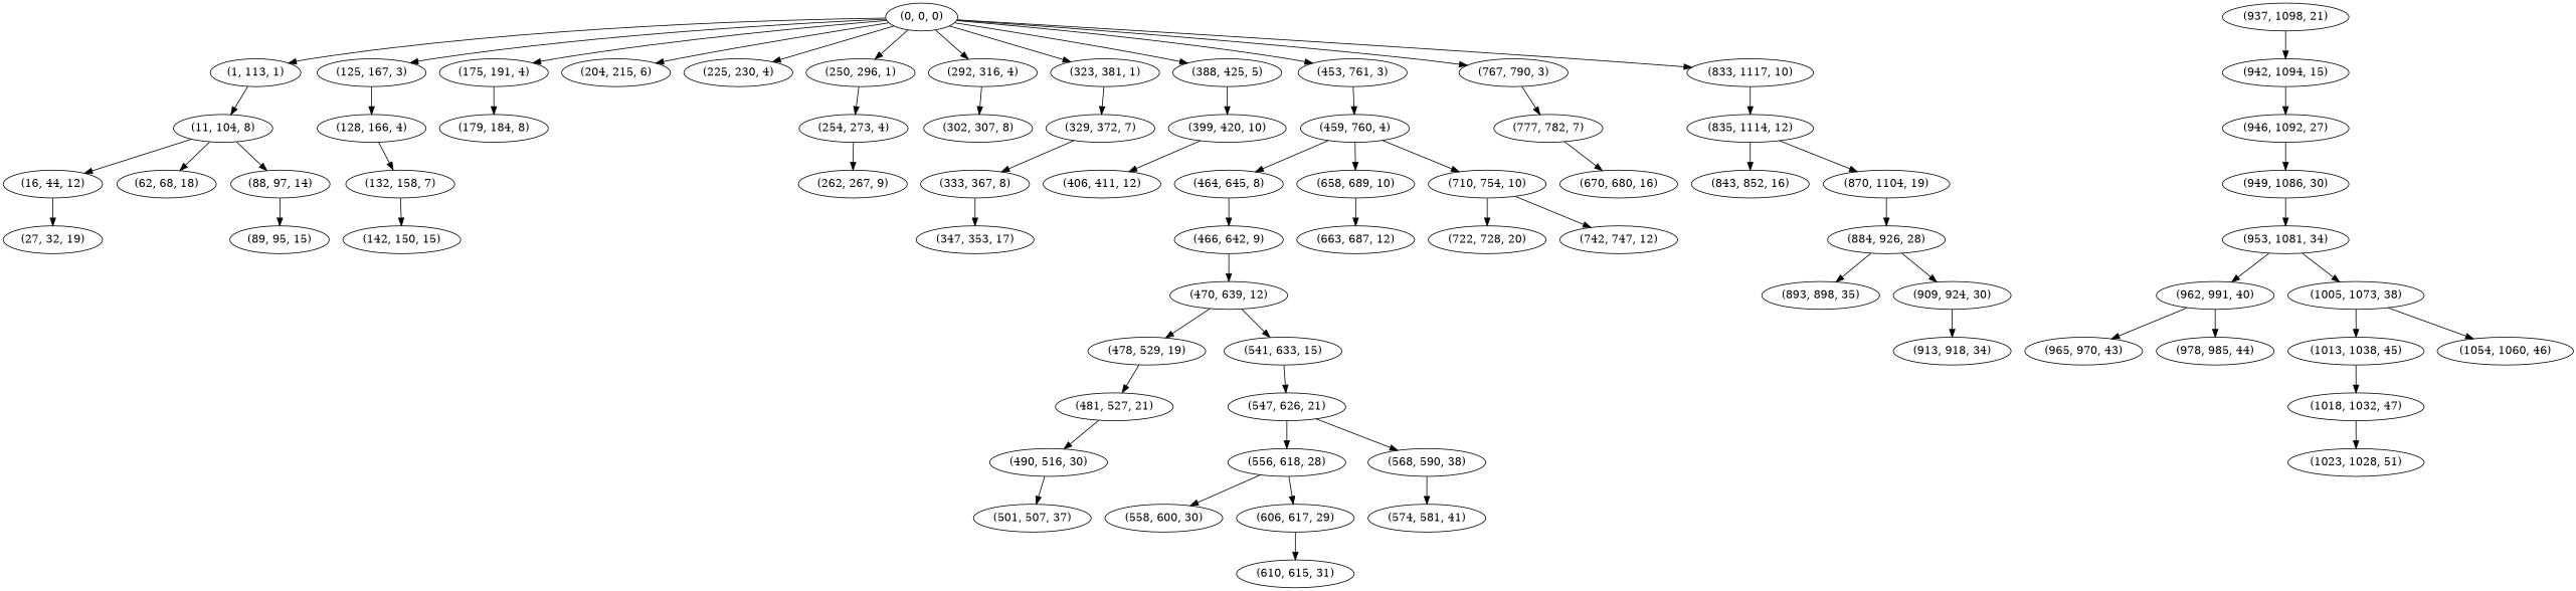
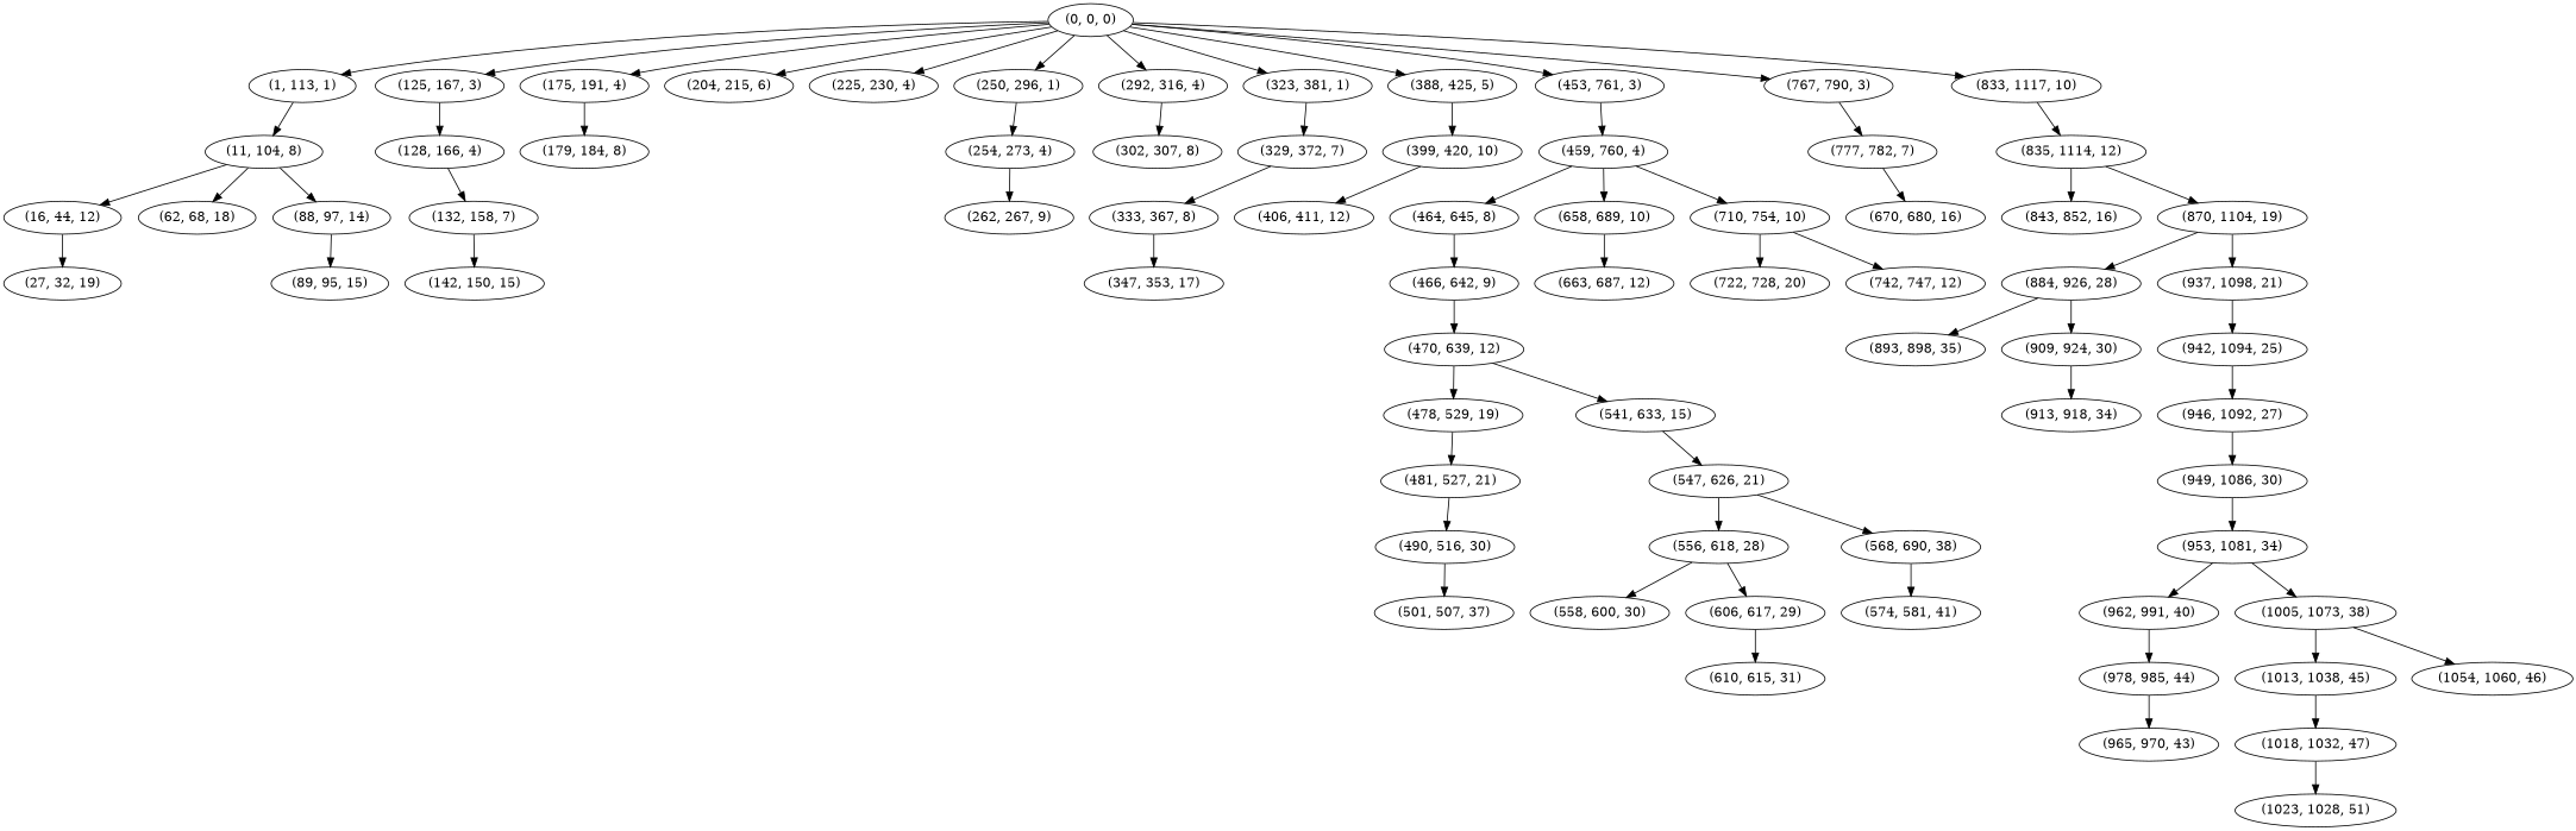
  digraph {
    "(0, 0, 0)"
    "(1, 113, 1)"
    "(125, 167, 3)"
    "(175, 191, 4)"
    "(204, 215, 6)"
    "(225, 230, 4)"
    n7 [label="(250, 296, 1)"]
    "(292, 316, 4)"
    "(323, 381, 1)"
    "(388, 425, 5)"
    "(453, 761, 3)"
    "(767, 790, 3)"
    "(833, 1117, 10)"
    "(11, 104, 8)"
    "(128, 166, 4)"
    "(179, 184, 8)"
    "(254, 273, 4)"
    "(302, 307, 8)"
    "(329, 372, 7)"
    "(399, 420, 10)"
    "(459, 760, 4)"
    "(777, 782, 7)"
    "(835, 1114, 12)"
    "(16, 44, 12)"
    "(62, 68, 18)"
    "(88, 97, 14)"
    "(27, 32, 19)"
    "(89, 95, 15)"
    "(132, 158, 7)"
    "(142, 150, 15)"
    "(262, 267, 9)"
    "(333, 367, 8)"
    "(347, 353, 17)"
    "(406, 411, 12)"
    "(464, 645, 8)"
    "(658, 689, 10)"
    "(710, 754, 10)"
    "(466, 642, 9)"
    "(663, 687, 12)"
    "(722, 728, 20)"
    "(742, 747, 12)"
    "(470, 639, 12)"
    "(478, 529, 19)"
    "(541, 633, 15)"
    "(481, 527, 21)"
    "(547, 626, 21)"
    "(490, 516, 30)"
    "(501, 507, 37)"
    "(556, 618, 28)"
-   "(568, 590, 38)"
+   "(568, 590, 38)" [label="(568, 690, 38)"]
    "(558, 600, 30)"
    "(606, 617, 29)"
    "(610, 615, 31)"
    "(574, 581, 41)"
    "(670, 680, 16)"
    "(843, 852, 16)"
    "(870, 1104, 19)"
    "(884, 926, 28)"
    "(937, 1098, 21)"
    "(893, 898, 35)"
    "(909, 924, 30)"
-   "(942, 1094, 25)" [label="(942, 1094, 15)"]
+   "(942, 1094, 25)"
    "(913, 918, 34)"
    "(946, 1092, 27)"
    "(949, 1086, 30)"
    "(953, 1081, 34)"
    "(962, 991, 40)"
    "(1005, 1073, 38)"
    "(965, 970, 43)"
    "(978, 985, 44)"
    "(1013, 1038, 45)"
    "(1054, 1060, 46)"
    "(1018, 1032, 47)"
    "(1023, 1028, 51)"
    "(0, 0, 0)" -> "(1, 113, 1)"
    "(0, 0, 0)" -> "(125, 167, 3)"
    "(0, 0, 0)" -> "(175, 191, 4)"
    "(0, 0, 0)" -> "(204, 215, 6)"
    "(0, 0, 0)" -> "(225, 230, 4)"
    "(0, 0, 0)" -> n7
    "(0, 0, 0)" -> "(292, 316, 4)"
    "(0, 0, 0)" -> "(323, 381, 1)"
    "(0, 0, 0)" -> "(388, 425, 5)"
    "(0, 0, 0)" -> "(453, 761, 3)"
    "(0, 0, 0)" -> "(767, 790, 3)"
    "(0, 0, 0)" -> "(833, 1117, 10)"
    "(1, 113, 1)" -> "(11, 104, 8)"
    "(125, 167, 3)" -> "(128, 166, 4)"
    "(175, 191, 4)" -> "(179, 184, 8)"
    n7 -> "(254, 273, 4)"
    "(292, 316, 4)" -> "(302, 307, 8)"
    "(323, 381, 1)" -> "(329, 372, 7)"
    "(388, 425, 5)" -> "(399, 420, 10)"
    "(453, 761, 3)" -> "(459, 760, 4)"
    "(767, 790, 3)" -> "(777, 782, 7)"
    "(833, 1117, 10)" -> "(835, 1114, 12)"
    "(11, 104, 8)" -> "(16, 44, 12)"
    "(11, 104, 8)" -> "(62, 68, 18)"
    "(11, 104, 8)" -> "(88, 97, 14)"
    "(128, 166, 4)" -> "(132, 158, 7)"
    "(254, 273, 4)" -> "(262, 267, 9)"
    "(329, 372, 7)" -> "(333, 367, 8)"
    "(399, 420, 10)" -> "(406, 411, 12)"
    "(459, 760, 4)" -> "(464, 645, 8)"
    "(459, 760, 4)" -> "(658, 689, 10)"
    "(459, 760, 4)" -> "(710, 754, 10)"
    "(777, 782, 7)" -> "(670, 680, 16)"
    "(835, 1114, 12)" -> "(843, 852, 16)"
    "(835, 1114, 12)" -> "(870, 1104, 19)"
    "(16, 44, 12)" -> "(27, 32, 19)"
    "(88, 97, 14)" -> "(89, 95, 15)"
    "(132, 158, 7)" -> "(142, 150, 15)"
    "(333, 367, 8)" -> "(347, 353, 17)"
    "(464, 645, 8)" -> "(466, 642, 9)"
    "(658, 689, 10)" -> "(663, 687, 12)"
    "(710, 754, 10)" -> "(722, 728, 20)"
    "(710, 754, 10)" -> "(742, 747, 12)"
    "(466, 642, 9)" -> "(470, 639, 12)"
    "(470, 639, 12)" -> "(478, 529, 19)"
    "(470, 639, 12)" -> "(541, 633, 15)"
    "(478, 529, 19)" -> "(481, 527, 21)"
    "(541, 633, 15)" -> "(547, 626, 21)"
    "(481, 527, 21)" -> "(490, 516, 30)"
    "(547, 626, 21)" -> "(556, 618, 28)"
    "(547, 626, 21)" -> "(568, 590, 38)"
    "(490, 516, 30)" -> "(501, 507, 37)"
    "(556, 618, 28)" -> "(558, 600, 30)"
    "(556, 618, 28)" -> "(606, 617, 29)"
    "(568, 590, 38)" -> "(574, 581, 41)"
    "(606, 617, 29)" -> "(610, 615, 31)"
    "(870, 1104, 19)" -> "(884, 926, 28)"
+   "(870, 1104, 19)" -> "(937, 1098, 21)"
    "(884, 926, 28)" -> "(893, 898, 35)"
    "(884, 926, 28)" -> "(909, 924, 30)"
    "(937, 1098, 21)" -> "(942, 1094, 25)"
    "(909, 924, 30)" -> "(913, 918, 34)"
    "(942, 1094, 25)" -> "(946, 1092, 27)"
    "(946, 1092, 27)" -> "(949, 1086, 30)"
    "(949, 1086, 30)" -> "(953, 1081, 34)"
    "(953, 1081, 34)" -> "(962, 991, 40)"
    "(953, 1081, 34)" -> "(1005, 1073, 38)"
-   "(962, 991, 40)" -> "(965, 970, 43)"
+   "(978, 985, 44)" -> "(965, 970, 43)"
    "(962, 991, 40)" -> "(978, 985, 44)"
    "(1005, 1073, 38)" -> "(1013, 1038, 45)"
    "(1005, 1073, 38)" -> "(1054, 1060, 46)"
    "(1013, 1038, 45)" -> "(1018, 1032, 47)"
    "(1018, 1032, 47)" -> "(1023, 1028, 51)"
  }
